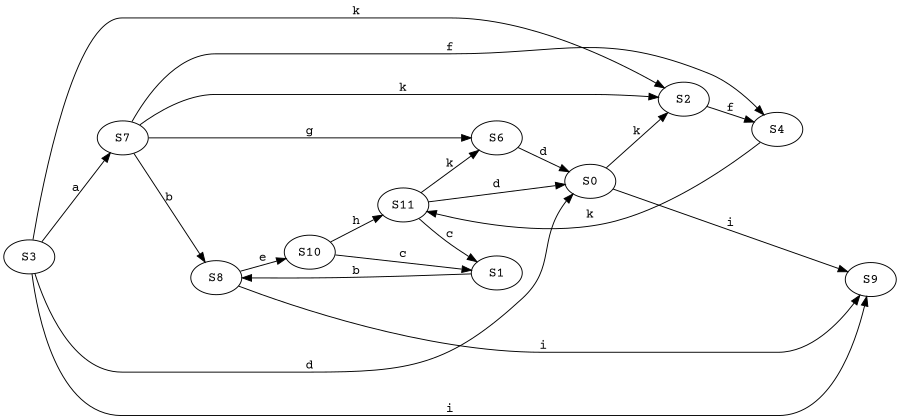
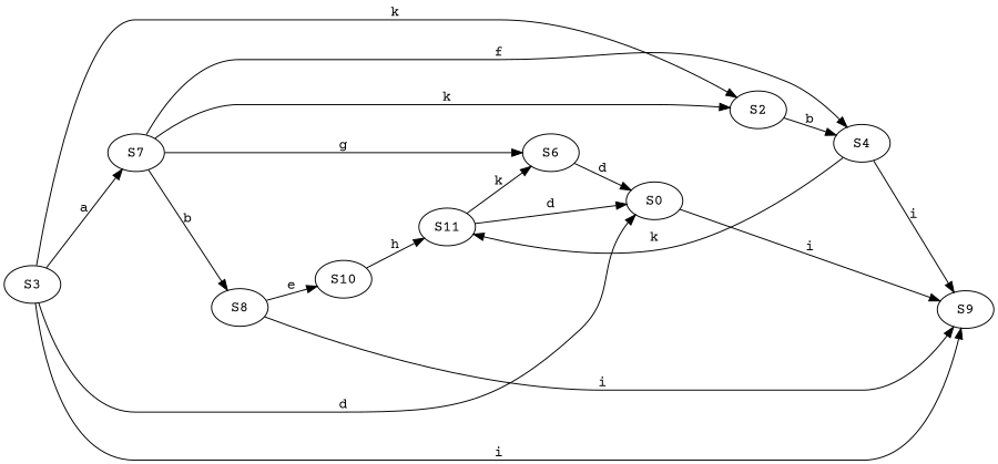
  strict digraph {
    fontname="Courier Prime"
    rankdir=LR
    node [fontname="Courier Prime"]
    edge [fontname="Courier Prime"]
    S7
    S8
    S4
    S6
    S2
    S10
    S9
    S11
    S0
-   S1
    S3
    S7 -> S8 [label=b]
    S7 -> S4 [label=f]
    S7 -> S6 [label=g]
    S7 -> S2 [label=k]
    S8 -> S10 [label=e]
    S8 -> S9 [label=i]
+   S4 -> S9 [label=i]
    S4 -> S11 [label=k]
    S6 -> S0 [label=d]
-   S2 -> S4 [label=f]
+   S2 -> S4 [label=b]
    S10 -> S11 [label=h]
-   S10 -> S1 [label=c]
    S11 -> S6 [label=k]
    S11 -> S0 [label=d]
-   S11 -> S1 [label=c]
-   S0 -> S2 [label=k]
    S0 -> S9 [label=i]
-   S1 -> S8 [label=b]
    S3 -> S7 [label=a]
    S3 -> S2 [label=k]
    S3 -> S9 [label=i]
    S3 -> S0 [label=d]
  }
